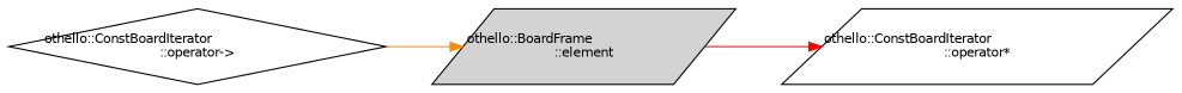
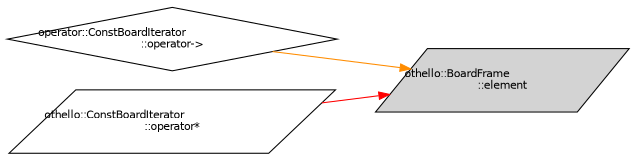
  digraph {
    fontname="DejaVu Sans"
    rankdir=LR
    node [color=black fillcolor=white fontname="DejaVu Sans" fontsize=10 shape=parallelogram style=filled]
    edge [arrowhead=normal fontname="DejaVu Sans" fontsize=10 labelfontname=Helvetica labelfontsize=10 style=solid]
-   n1 [fontcolor=black height=0.2 label="othello::ConstBoardIterator\l::operator-\>" shape=diamond width=0.4]
+   n1 [fontcolor=black height=0.2 label="operator::ConstBoardIterator\l::operator-\>" shape=diamond width=0.4]
    n2 [fillcolor=lightgrey height=0.2 label="othello::BoardFrame\l::element" width=0.4]
    n3 [height=0.2 label="othello::ConstBoardIterator\l::operator*" width=0.4]
    n1 -> n2 [color=darkorange]
-   n2 -> n3 [color=red]
+   n3 -> n2 [color=red]
  }
